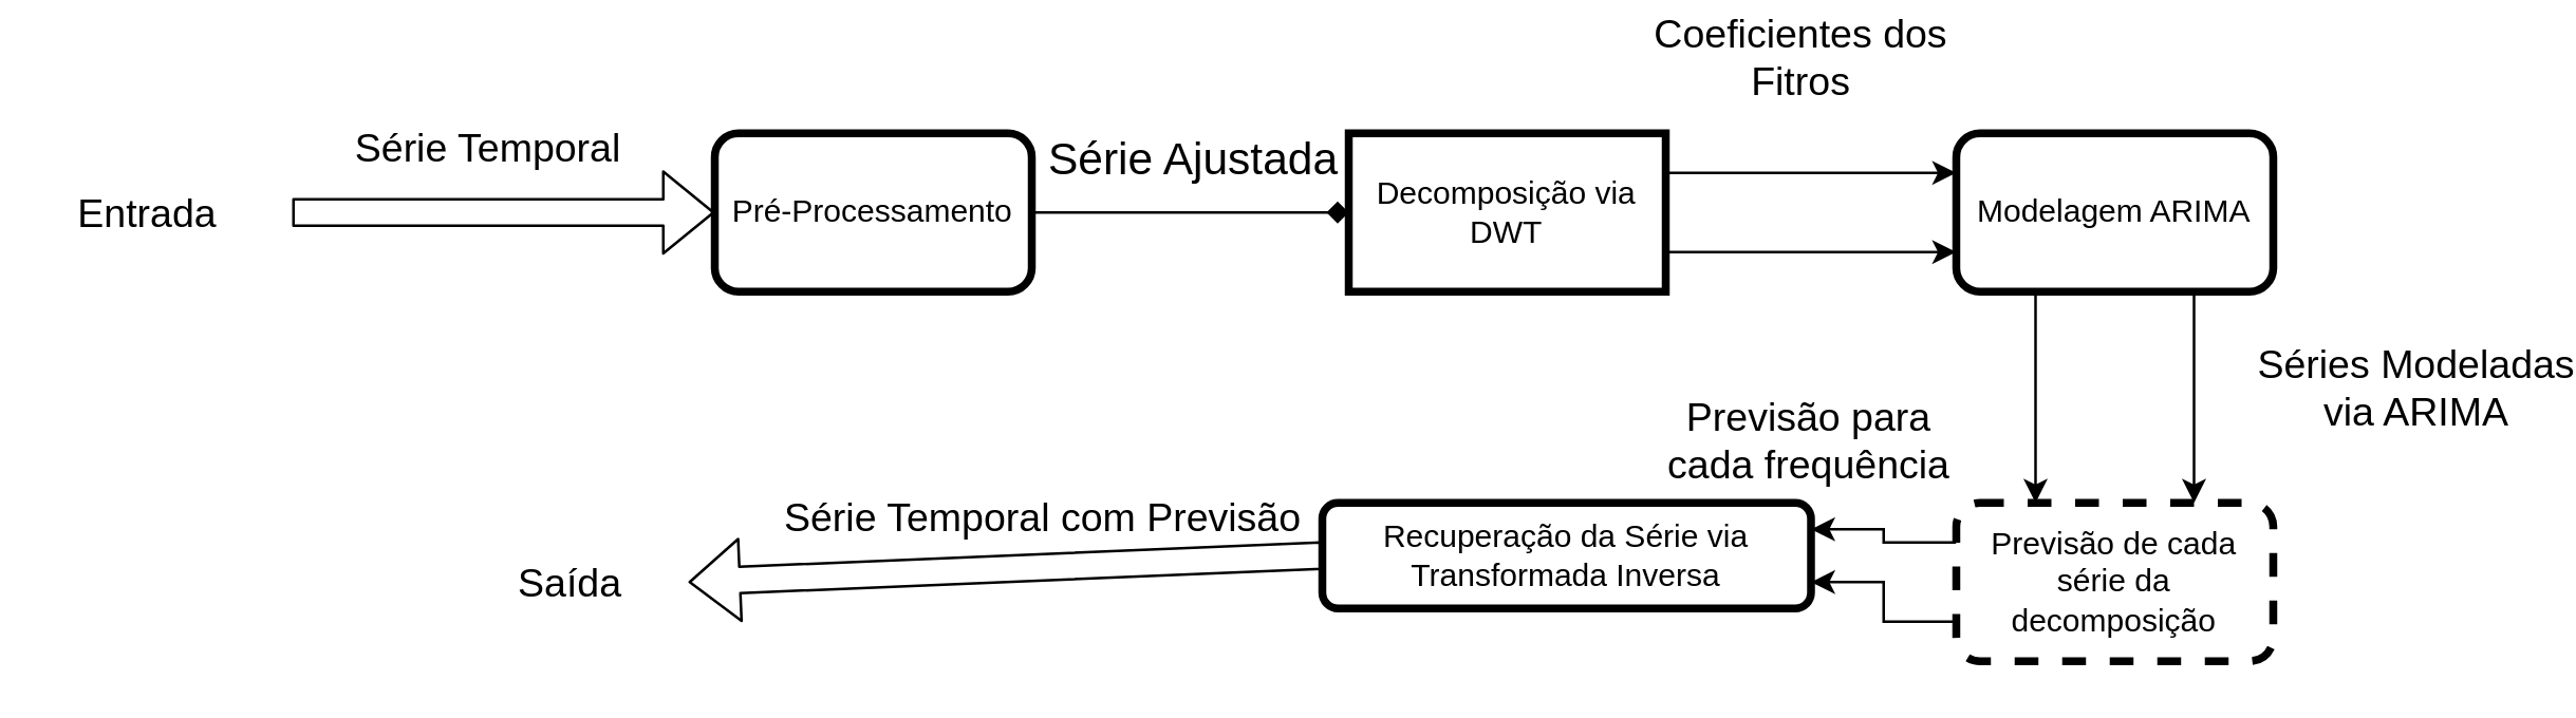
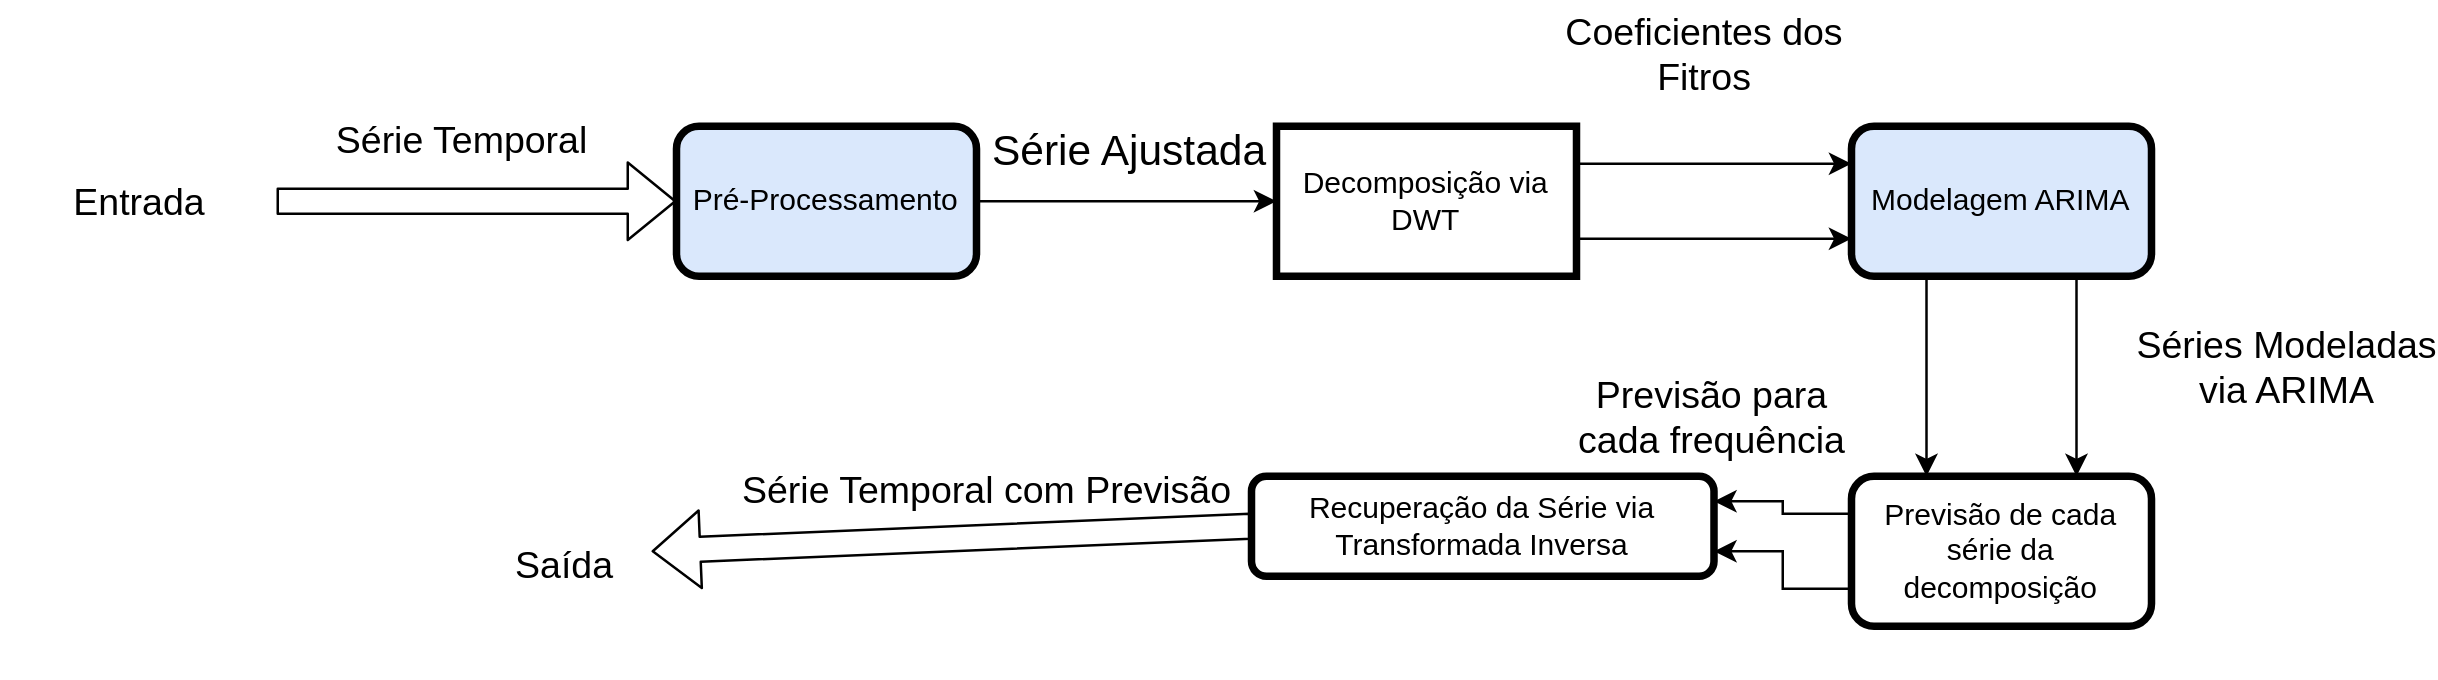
  <mxCell id="0" />
  <mxCell id="1" parent="0" />
- <mxCell id="2" style="edgeStyle=orthogonalEdgeStyle;rounded=0;orthogonalLoop=1;jettySize=auto;html=1;entryX=0;entryY=0.5;entryDx=0;entryDy=0;endArrow=diamond;" edge="1" parent="1" source="4" target="7"><mxGeometry relative="1" as="geometry"><mxPoint x="490" y="80" as="targetPoint" /></mxGeometry></mxCell>
+ <mxCell id="2" style="edgeStyle=orthogonalEdgeStyle;rounded=0;orthogonalLoop=1;jettySize=auto;html=1;entryX=0;entryY=0.5;entryDx=0;entryDy=0;" edge="1" parent="1" source="4" target="7"><mxGeometry relative="1" as="geometry"><mxPoint x="490" y="80" as="targetPoint" /></mxGeometry></mxCell>
  <mxCell id="3" value="&lt;font style=&quot;font-size: 17px&quot;&gt;Série Ajustada&lt;/font&gt;" style="edgeLabel;html=1;align=center;verticalAlign=middle;resizable=0;points=[];" vertex="1" connectable="0" parent="2"><mxGeometry x="-0.283" relative="1" as="geometry"><mxPoint x="17" y="-20" as="offset" /></mxGeometry></mxCell>
- <mxCell id="4" value="Pré-Processamento" style="rounded=1;whiteSpace=wrap;html=1;strokeWidth=3;" vertex="1" parent="1"><mxGeometry x="270" y="50" width="120" height="60" as="geometry" /></mxCell>
+ <mxCell id="4" value="Pré-Processamento" style="rounded=1;whiteSpace=wrap;html=1;strokeWidth=3;fillColor=#dae8fc;" vertex="1" parent="1"><mxGeometry x="270" y="50" width="120" height="60" as="geometry" /></mxCell>
  <mxCell id="5" style="edgeStyle=orthogonalEdgeStyle;rounded=0;orthogonalLoop=1;jettySize=auto;html=1;exitX=1;exitY=0.25;exitDx=0;exitDy=0;entryX=0;entryY=0.25;entryDx=0;entryDy=0;" edge="1" parent="1" source="7" target="10"><mxGeometry relative="1" as="geometry" /></mxCell>
  <mxCell id="6" style="edgeStyle=orthogonalEdgeStyle;rounded=0;orthogonalLoop=1;jettySize=auto;html=1;exitX=1;exitY=0.75;exitDx=0;exitDy=0;entryX=0;entryY=0.75;entryDx=0;entryDy=0;" edge="1" parent="1" source="7" target="10"><mxGeometry relative="1" as="geometry" /></mxCell>
  <mxCell id="7" value="Decomposição via DWT" style="whiteSpace=wrap;html=1;strokeWidth=3;rounded=0;" vertex="1" parent="1"><mxGeometry x="510" y="50" width="120" height="60" as="geometry" /></mxCell>
  <mxCell id="8" style="edgeStyle=orthogonalEdgeStyle;rounded=0;orthogonalLoop=1;jettySize=auto;html=1;exitX=0.25;exitY=1;exitDx=0;exitDy=0;entryX=0.25;entryY=0;entryDx=0;entryDy=0;" edge="1" parent="1" source="10" target="14"><mxGeometry relative="1" as="geometry" /></mxCell>
  <mxCell id="9" style="edgeStyle=orthogonalEdgeStyle;rounded=0;orthogonalLoop=1;jettySize=auto;html=1;exitX=0.75;exitY=1;exitDx=0;exitDy=0;entryX=0.75;entryY=0;entryDx=0;entryDy=0;" edge="1" parent="1" source="10" target="14"><mxGeometry relative="1" as="geometry" /></mxCell>
- <mxCell id="10" value="Modelagem ARIMA" style="rounded=1;whiteSpace=wrap;html=1;strokeWidth=3;" vertex="1" parent="1"><mxGeometry x="740" y="50" width="120" height="60" as="geometry" /></mxCell>
+ <mxCell id="10" value="Modelagem ARIMA" style="rounded=1;whiteSpace=wrap;html=1;strokeWidth=3;fillColor=#dae8fc;" vertex="1" parent="1"><mxGeometry x="740" y="50" width="120" height="60" as="geometry" /></mxCell>
  <mxCell id="11" value="&lt;font style=&quot;font-size: 15px&quot;&gt;Coeficientes dos&lt;br&gt;Fitros&lt;br&gt;&lt;/font&gt;" style="edgeLabel;html=1;align=center;verticalAlign=middle;resizable=0;points=[];" vertex="1" connectable="0" parent="1"><mxGeometry x="680" y="20" as="geometry" /></mxCell>
  <mxCell id="12" style="edgeStyle=orthogonalEdgeStyle;rounded=0;orthogonalLoop=1;jettySize=auto;html=1;exitX=0;exitY=0.25;exitDx=0;exitDy=0;entryX=1;entryY=0.25;entryDx=0;entryDy=0;" edge="1" parent="1" source="14" target="16"><mxGeometry relative="1" as="geometry" /></mxCell>
  <mxCell id="13" style="edgeStyle=orthogonalEdgeStyle;rounded=0;orthogonalLoop=1;jettySize=auto;html=1;exitX=0;exitY=0.75;exitDx=0;exitDy=0;entryX=1;entryY=0.75;entryDx=0;entryDy=0;" edge="1" parent="1" source="14" target="16"><mxGeometry relative="1" as="geometry" /></mxCell>
- <mxCell id="14" value="Previsão de cada série da decomposição" style="rounded=1;whiteSpace=wrap;html=1;strokeWidth=3;dashed=1;" vertex="1" parent="1"><mxGeometry x="740" y="190" width="120" height="60" as="geometry" /></mxCell>
+ <mxCell id="14" value="Previsão de cada série da decomposição" style="rounded=1;whiteSpace=wrap;html=1;strokeWidth=3;" vertex="1" parent="1"><mxGeometry x="740" y="190" width="120" height="60" as="geometry" /></mxCell>
  <mxCell id="15" value="&lt;font style=&quot;font-size: 15px&quot;&gt;Séries Modeladas &lt;br&gt;via ARIMA&lt;br&gt;&lt;/font&gt;" style="edgeLabel;html=1;align=center;verticalAlign=middle;resizable=0;points=[];" vertex="1" connectable="0" parent="1"><mxGeometry x="910" y="160" as="geometry"><mxPoint x="3" y="-15" as="offset" /></mxGeometry></mxCell>
  <mxCell id="16" value="Recuperação da Série via Transformada Inversa" style="rounded=1;whiteSpace=wrap;html=1;strokeWidth=3;" vertex="1" parent="1"><mxGeometry x="500" y="190" width="185" height="40" as="geometry" /></mxCell>
  <mxCell id="17" value="&lt;font style=&quot;font-size: 15px&quot;&gt;Previsão para &lt;br&gt;cada frequência&lt;br&gt;&lt;/font&gt;" style="edgeLabel;html=1;align=center;verticalAlign=middle;resizable=0;points=[];" vertex="1" connectable="0" parent="1"><mxGeometry x="680" y="180" as="geometry"><mxPoint x="3" y="-15" as="offset" /></mxGeometry></mxCell>
  <mxCell id="18" value="" style="shape=flexArrow;endArrow=classic;html=1;exitX=0;exitY=0.5;exitDx=0;exitDy=0;" edge="1" parent="1" source="16"><mxGeometry width="50" height="50" relative="1" as="geometry"><mxPoint x="520" y="210" as="sourcePoint" /><mxPoint x="260" y="220" as="targetPoint" /></mxGeometry></mxCell>
  <mxCell id="19" value="&lt;font style=&quot;font-size: 15px&quot;&gt;&lt;br&gt;Série Temporal com Previsão&lt;br&gt;&lt;/font&gt;" style="edgeLabel;html=1;align=center;verticalAlign=middle;resizable=0;points=[];" vertex="1" connectable="0" parent="1"><mxGeometry x="390" y="200" as="geometry"><mxPoint x="3" y="-15" as="offset" /></mxGeometry></mxCell>
  <mxCell id="20" value="" style="shape=flexArrow;endArrow=classic;html=1;entryX=0;entryY=0.5;entryDx=0;entryDy=0;" edge="1" parent="1" target="4"><mxGeometry width="50" height="50" relative="1" as="geometry"><mxPoint x="110" y="80" as="sourcePoint" /><mxPoint x="20" y="170" as="targetPoint" /></mxGeometry></mxCell>
  <mxCell id="21" value="&lt;font style=&quot;font-size: 15px&quot;&gt;&lt;br&gt;Série Temporal&lt;br&gt;&lt;/font&gt;" style="edgeLabel;html=1;align=center;verticalAlign=middle;resizable=0;points=[];" vertex="1" connectable="0" parent="1"><mxGeometry x="180" y="60" as="geometry"><mxPoint x="3" y="-15" as="offset" /></mxGeometry></mxCell>
  <mxCell id="22" value="&lt;span style=&quot;font-size: 15px&quot;&gt;Entrada&lt;/span&gt;" style="text;html=1;align=center;verticalAlign=middle;resizable=0;points=[];autosize=1;strokeColor=none;" vertex="1" parent="1"><mxGeometry x="20" y="70" width="70" height="20" as="geometry" /></mxCell>
- <mxCell id="23" value="&lt;span style=&quot;font-size: 15px&quot;&gt;Saída&lt;/span&gt;" style="text;html=1;align=center;verticalAlign=middle;resizable=0;points=[];autosize=1;strokeColor=none;" vertex="1" parent="1"><mxGeometry x="190" y="210" width="50" height="20" as="geometry" /></mxCell>
+ <mxCell id="23" value="&lt;span style=&quot;font-size: 15px&quot;&gt;Saída&lt;/span&gt;" style="text;html=1;align=center;verticalAlign=middle;resizable=0;points=[];autosize=1;strokeColor=none;" vertex="1" parent="1"><mxGeometry x="200" y="215" width="50" height="20" as="geometry" /></mxCell>
